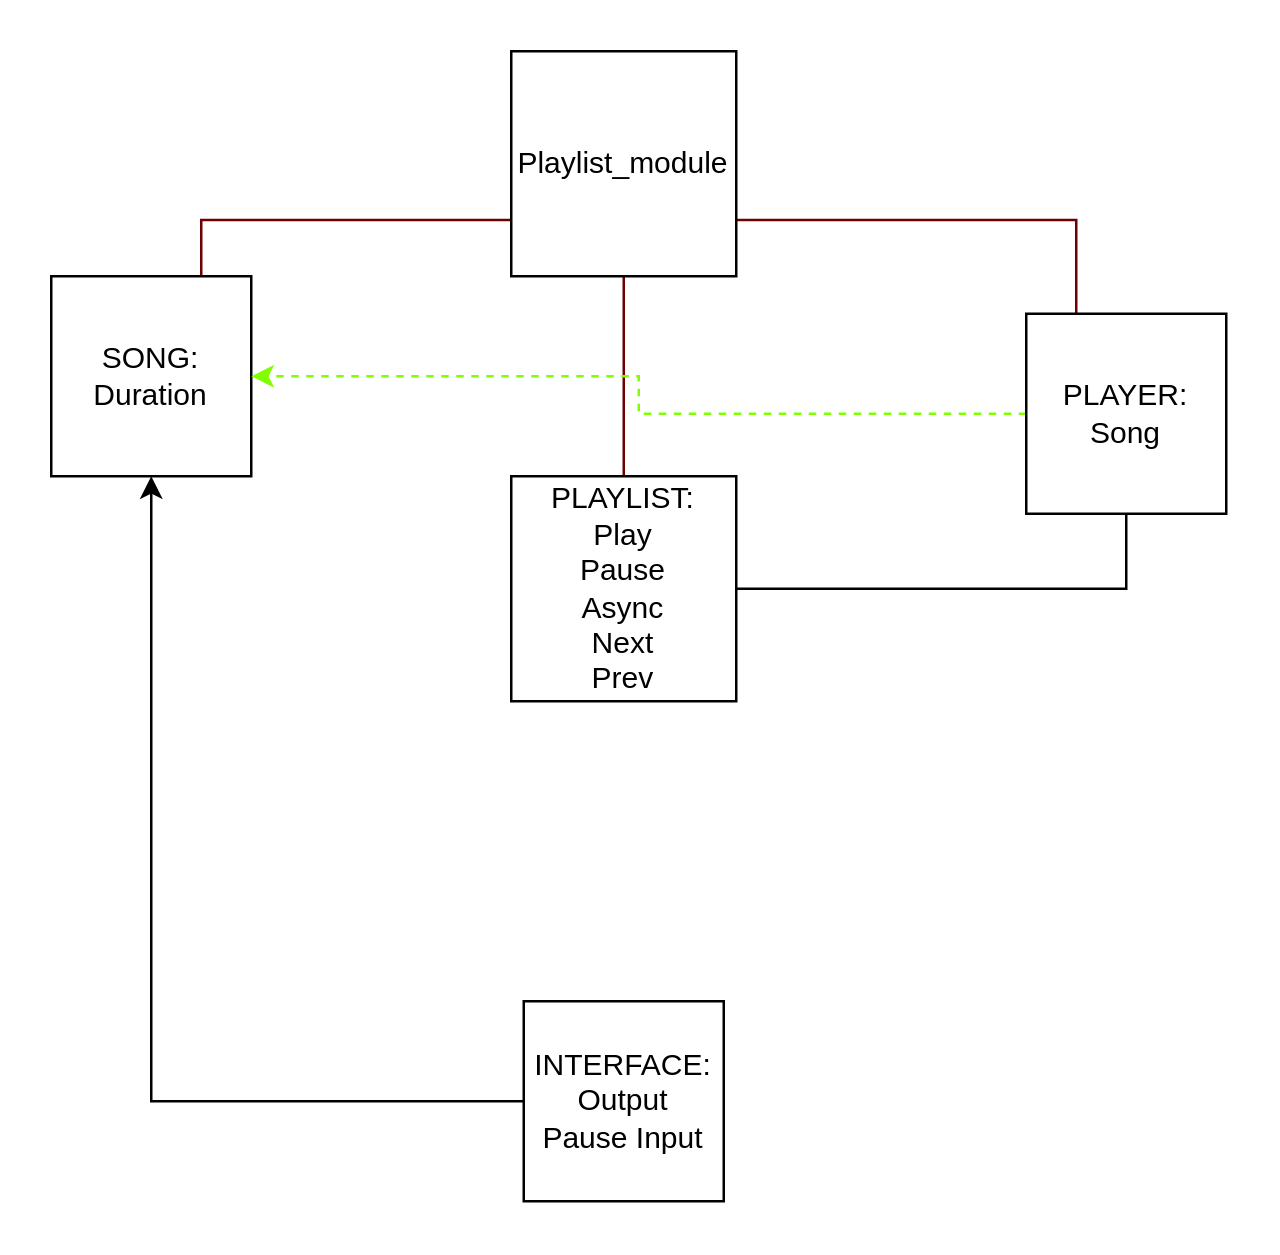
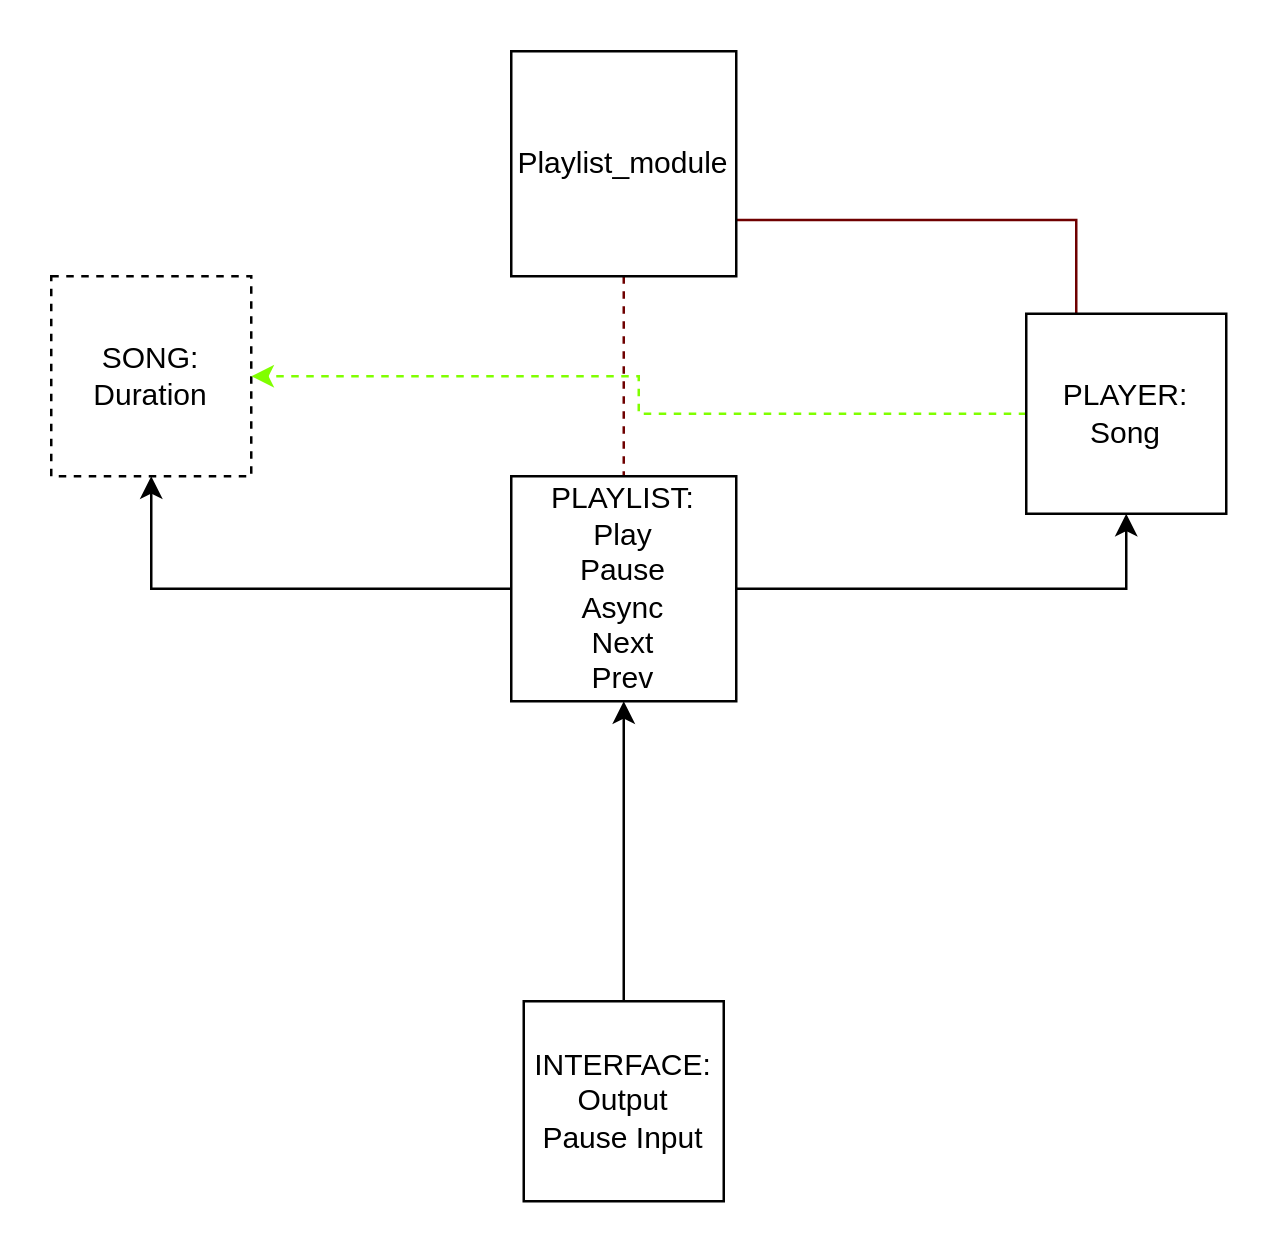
  <mxCell id="0" />
  <mxCell id="1" parent="0" />
- <mxCell id="2" style="edgeStyle=orthogonalEdgeStyle;rounded=0;orthogonalLoop=1;jettySize=auto;html=1;exitX=0;exitY=0.75;exitDx=0;exitDy=0;entryX=0.75;entryY=0;entryDx=0;entryDy=0;endArrow=none;endFill=0;fillColor=#a20025;strokeColor=#6F0000;" parent="1" source="5" target="9" edge="1"><mxGeometry relative="1" as="geometry" /></mxCell>
  <mxCell id="3" style="edgeStyle=orthogonalEdgeStyle;rounded=0;orthogonalLoop=1;jettySize=auto;html=1;exitX=1;exitY=0.75;exitDx=0;exitDy=0;entryX=0.25;entryY=0;entryDx=0;entryDy=0;endArrow=none;endFill=0;fillColor=#a20025;strokeColor=#6F0000;" parent="1" source="5" target="11" edge="1"><mxGeometry relative="1" as="geometry" /></mxCell>
- <mxCell id="4" style="edgeStyle=orthogonalEdgeStyle;rounded=0;orthogonalLoop=1;jettySize=auto;html=1;exitX=0.5;exitY=1;exitDx=0;exitDy=0;entryX=0.5;entryY=0;entryDx=0;entryDy=0;endArrow=none;endFill=0;fillColor=#a20025;strokeColor=#6F0000;" parent="1" source="5" target="8" edge="1"><mxGeometry relative="1" as="geometry" /></mxCell>
+ <mxCell id="4" style="edgeStyle=orthogonalEdgeStyle;rounded=0;orthogonalLoop=1;jettySize=auto;html=1;exitX=0.5;exitY=1;exitDx=0;exitDy=0;entryX=0.5;entryY=0;entryDx=0;entryDy=0;endArrow=none;endFill=0;fillColor=#a20025;strokeColor=#6F0000;dashed=1;" parent="1" source="5" target="8" edge="1"><mxGeometry relative="1" as="geometry" /></mxCell>
  <mxCell id="5" value="Playlist_module" style="whiteSpace=wrap;html=1;aspect=fixed;" parent="1" vertex="1"><mxGeometry x="204" y="20" width="90" height="90" as="geometry" /></mxCell>
- <mxCell id="7" style="edgeStyle=orthogonalEdgeStyle;rounded=0;orthogonalLoop=1;jettySize=auto;html=1;entryX=0.5;entryY=1;entryDx=0;entryDy=0;endArrow=none;" edge="1" parent="1" source="8" target="11"><mxGeometry relative="1" as="geometry" /></mxCell>
+ <mxCell id="6" style="edgeStyle=orthogonalEdgeStyle;rounded=0;orthogonalLoop=1;jettySize=auto;html=1;entryX=0.5;entryY=1;entryDx=0;entryDy=0;" edge="1" parent="1" source="8" target="9"><mxGeometry relative="1" as="geometry" /></mxCell>
+ <mxCell id="7" style="edgeStyle=orthogonalEdgeStyle;rounded=0;orthogonalLoop=1;jettySize=auto;html=1;entryX=0.5;entryY=1;entryDx=0;entryDy=0;" edge="1" parent="1" source="8" target="11"><mxGeometry relative="1" as="geometry" /></mxCell>
  <mxCell id="8" value="PLAYLIST:&lt;br&gt;Play&lt;br&gt;Pause&lt;br&gt;Async&lt;br&gt;Next&lt;br&gt;Prev" style="whiteSpace=wrap;html=1;aspect=fixed;" parent="1" vertex="1"><mxGeometry x="204" y="190" width="90" height="90" as="geometry" /></mxCell>
- <mxCell id="9" value="SONG:&lt;br&gt;Duration" style="whiteSpace=wrap;html=1;aspect=fixed;" parent="1" vertex="1"><mxGeometry x="20" y="110" width="80" height="80" as="geometry" /></mxCell>
+ <mxCell id="9" value="SONG:&lt;br&gt;Duration" style="whiteSpace=wrap;html=1;aspect=fixed;dashed=1;" parent="1" vertex="1"><mxGeometry x="20" y="110" width="80" height="80" as="geometry" /></mxCell>
  <mxCell id="10" style="edgeStyle=orthogonalEdgeStyle;rounded=0;orthogonalLoop=1;jettySize=auto;html=1;entryX=1;entryY=0.5;entryDx=0;entryDy=0;dashed=1;strokeColor=#80FF00;" edge="1" parent="1" source="11" target="9"><mxGeometry relative="1" as="geometry" /></mxCell>
  <mxCell id="11" value="PLAYER:&lt;br&gt;Song" style="whiteSpace=wrap;html=1;aspect=fixed;" parent="1" vertex="1"><mxGeometry x="410" y="125" width="80" height="80" as="geometry" /></mxCell>
- <mxCell id="12" style="edgeStyle=orthogonalEdgeStyle;rounded=0;orthogonalLoop=1;jettySize=auto;html=1;startArrow=none;startFill=0;endArrow=classic;endFill=1;" parent="1" source="13" target="9" edge="1"><mxGeometry relative="1" as="geometry" /></mxCell>
+ <mxCell id="12" style="edgeStyle=orthogonalEdgeStyle;rounded=0;orthogonalLoop=1;jettySize=auto;html=1;entryX=0.5;entryY=1;entryDx=0;entryDy=0;startArrow=none;startFill=0;endArrow=classic;endFill=1;" parent="1" source="13" target="8" edge="1"><mxGeometry relative="1" as="geometry" /></mxCell>
  <mxCell id="13" value="INTERFACE:&lt;br&gt;Output&lt;br&gt;Pause Input" style="whiteSpace=wrap;html=1;aspect=fixed;" parent="1" vertex="1"><mxGeometry x="209" y="400" width="80" height="80" as="geometry" /></mxCell>
